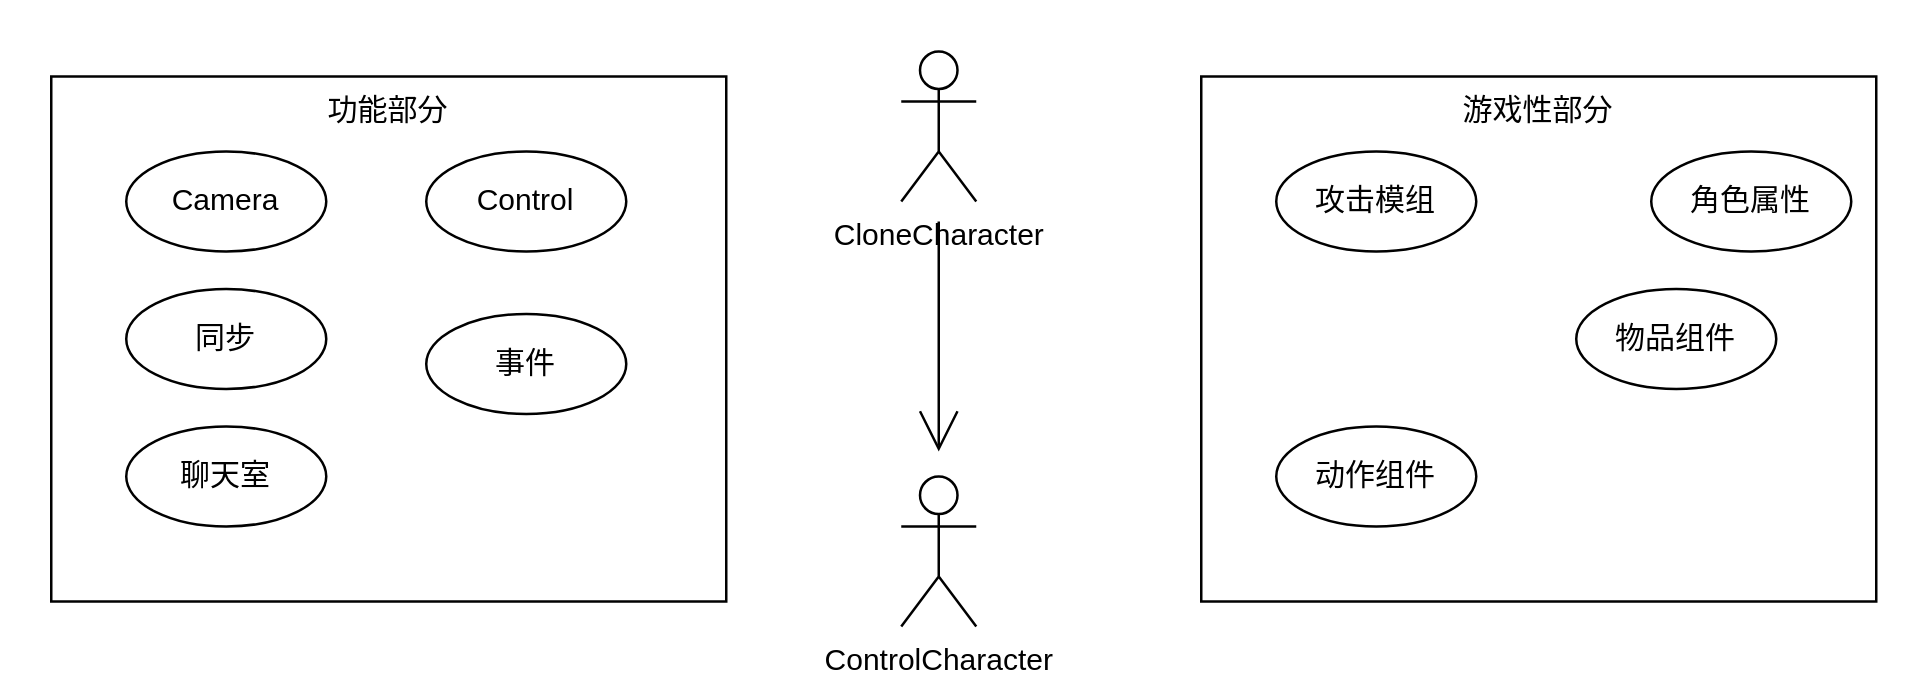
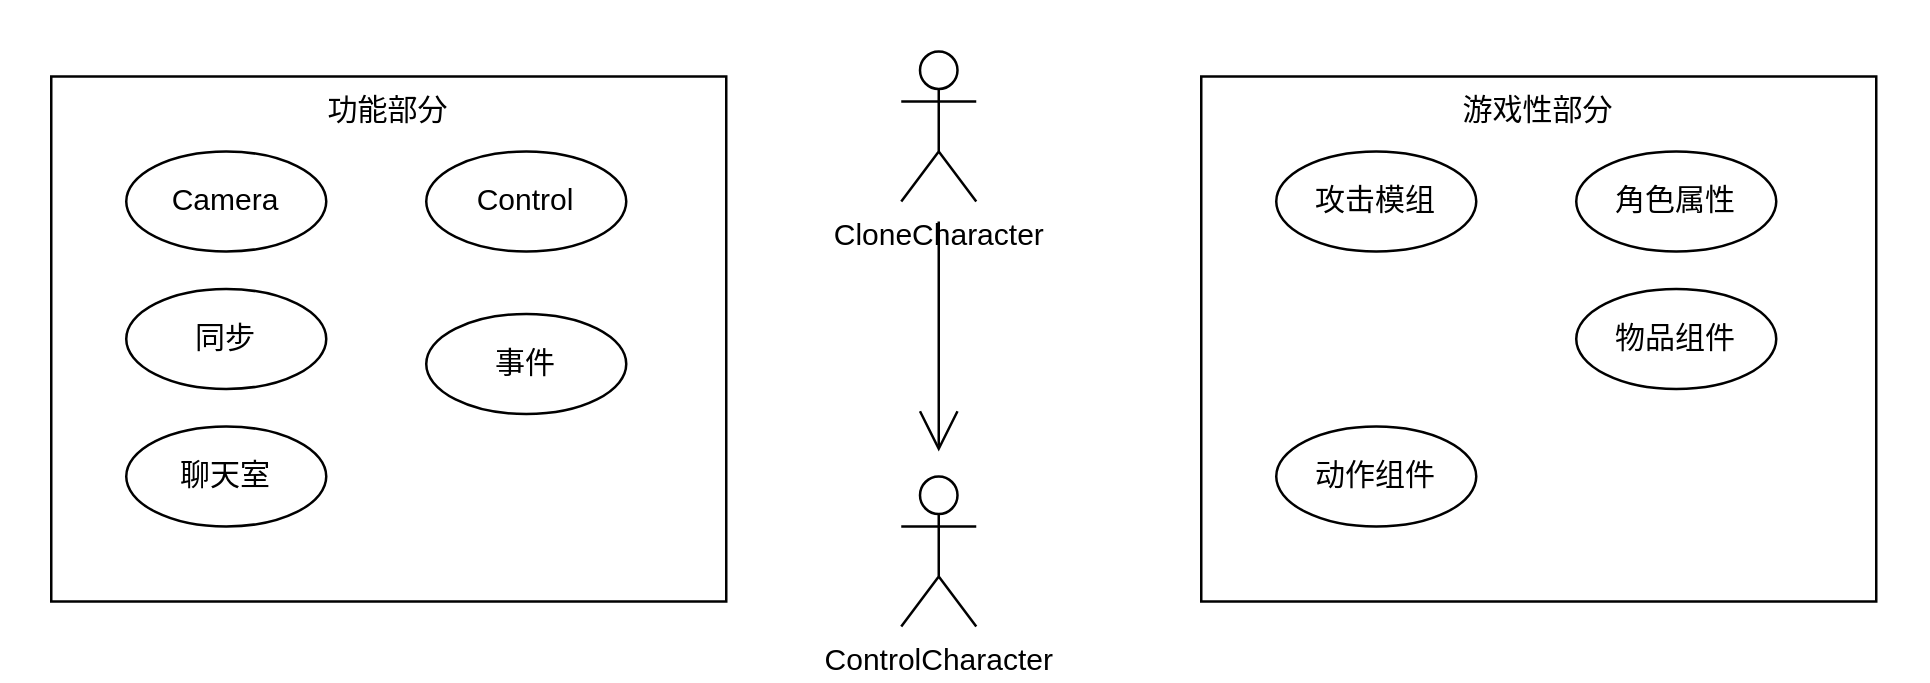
  <mxCell id="0" />
  <mxCell id="1" parent="0" />
  <mxCell id="2" value="&lt;span&gt;游戏性部分&lt;/span&gt;" style="rounded=0;whiteSpace=wrap;html=1;hachureGap=4;pointerEvents=0;verticalAlign=top;" vertex="1" parent="1"><mxGeometry x="480" y="30" width="270" height="210" as="geometry" /></mxCell>
  <mxCell id="3" style="edgeStyle=none;curved=1;rounded=0;orthogonalLoop=1;jettySize=auto;html=1;endArrow=open;startSize=14;endSize=14;sourcePerimeterSpacing=8;targetPerimeterSpacing=8;" edge="1" parent="1" source="4"><mxGeometry relative="1" as="geometry"><mxPoint x="375" y="180" as="targetPoint" /></mxGeometry></mxCell>
  <mxCell id="4" value="CloneCharacter" style="shape=umlActor;verticalLabelPosition=bottom;verticalAlign=top;html=1;outlineConnect=0;hachureGap=4;pointerEvents=0;" vertex="1" parent="1"><mxGeometry x="360" y="20" width="30" height="60" as="geometry" /></mxCell>
  <mxCell id="5" value="ControlCharacter" style="shape=umlActor;verticalLabelPosition=bottom;verticalAlign=top;html=1;outlineConnect=0;hachureGap=4;pointerEvents=0;" vertex="1" parent="1"><mxGeometry x="360" y="190" width="30" height="60" as="geometry" /></mxCell>
  <mxCell id="6" value="攻击模组" style="ellipse;whiteSpace=wrap;html=1;hachureGap=4;pointerEvents=0;" vertex="1" parent="1"><mxGeometry x="510" y="60" width="80" height="40" as="geometry" /></mxCell>
- <mxCell id="7" value="角色属性" style="ellipse;whiteSpace=wrap;html=1;hachureGap=4;pointerEvents=0;" vertex="1" parent="1"><mxGeometry x="660" y="60" width="80" height="40" as="geometry" /></mxCell>
+ <mxCell id="7" value="角色属性" style="ellipse;whiteSpace=wrap;html=1;hachureGap=4;pointerEvents=0;" vertex="1" parent="1"><mxGeometry x="630" y="60" width="80" height="40" as="geometry" /></mxCell>
  <mxCell id="8" value="物品组件" style="ellipse;whiteSpace=wrap;html=1;hachureGap=4;pointerEvents=0;" vertex="1" parent="1"><mxGeometry x="630" y="115" width="80" height="40" as="geometry" /></mxCell>
  <mxCell id="9" value="动作组件" style="ellipse;whiteSpace=wrap;html=1;hachureGap=4;pointerEvents=0;" vertex="1" parent="1"><mxGeometry x="510" y="170" width="80" height="40" as="geometry" /></mxCell>
  <mxCell id="10" value="&lt;span&gt;功能部分&lt;/span&gt;" style="rounded=0;whiteSpace=wrap;html=1;hachureGap=4;pointerEvents=0;verticalAlign=top;" vertex="1" parent="1"><mxGeometry x="20" y="30" width="270" height="210" as="geometry" /></mxCell>
  <mxCell id="11" value="Camera" style="ellipse;whiteSpace=wrap;html=1;hachureGap=4;pointerEvents=0;" vertex="1" parent="1"><mxGeometry x="50" y="60" width="80" height="40" as="geometry" /></mxCell>
  <mxCell id="12" value="Control" style="ellipse;whiteSpace=wrap;html=1;hachureGap=4;pointerEvents=0;" vertex="1" parent="1"><mxGeometry x="170" y="60" width="80" height="40" as="geometry" /></mxCell>
  <mxCell id="13" value="同步" style="ellipse;whiteSpace=wrap;html=1;hachureGap=4;pointerEvents=0;" vertex="1" parent="1"><mxGeometry x="50" y="115" width="80" height="40" as="geometry" /></mxCell>
  <mxCell id="14" value="事件" style="ellipse;whiteSpace=wrap;html=1;hachureGap=4;pointerEvents=0;" vertex="1" parent="1"><mxGeometry x="170" y="125" width="80" height="40" as="geometry" /></mxCell>
  <mxCell id="15" value="聊天室" style="ellipse;whiteSpace=wrap;html=1;hachureGap=4;pointerEvents=0;" vertex="1" parent="1"><mxGeometry x="50" y="170" width="80" height="40" as="geometry" /></mxCell>
